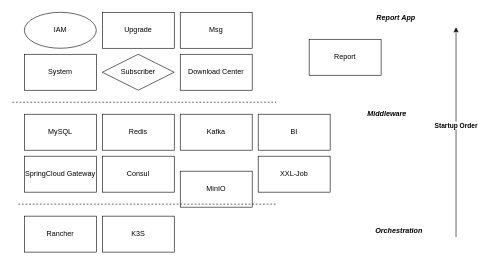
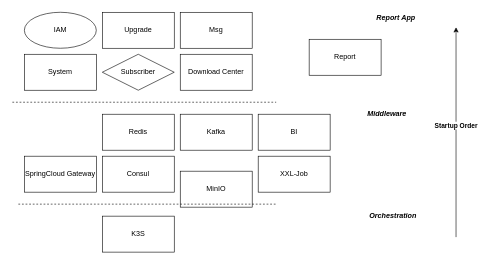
  <mxCell id="0" />
  <mxCell id="1" parent="0" />
- <mxCell id="2" value="MySQL" style="rounded=0;whiteSpace=wrap;html=1;" parent="1" vertex="1"><mxGeometry x="40" y="190" width="120" height="60" as="geometry" /></mxCell>
  <mxCell id="3" value="Redis" style="rounded=0;whiteSpace=wrap;html=1;" parent="1" vertex="1"><mxGeometry x="170" y="190" width="120" height="60" as="geometry" /></mxCell>
  <mxCell id="4" value="Kafka" style="rounded=0;whiteSpace=wrap;html=1;" parent="1" vertex="1"><mxGeometry x="300" y="190" width="120" height="60" as="geometry" /></mxCell>
  <mxCell id="5" value="MinIO" style="rounded=0;whiteSpace=wrap;html=1;" parent="1" vertex="1"><mxGeometry x="300" y="285" width="120" height="60" as="geometry" /></mxCell>
  <mxCell id="6" value="SpringCloud Gateway" style="rounded=0;whiteSpace=wrap;html=1;" parent="1" vertex="1"><mxGeometry x="40" y="260" width="120" height="60" as="geometry" /></mxCell>
  <mxCell id="7" value="Consul" style="rounded=0;whiteSpace=wrap;html=1;" parent="1" vertex="1"><mxGeometry x="170" y="260" width="120" height="60" as="geometry" /></mxCell>
  <mxCell id="8" value="" style="endArrow=none;dashed=1;html=1;" parent="1" edge="1"><mxGeometry width="50" height="50" relative="1" as="geometry"><mxPoint x="20" y="170" as="sourcePoint" /><mxPoint x="460" y="170" as="targetPoint" /></mxGeometry></mxCell>
  <mxCell id="9" value="&lt;b&gt;&lt;i&gt;Middleware&lt;/i&gt;&lt;/b&gt;" style="text;html=1;strokeColor=none;fillColor=none;align=center;verticalAlign=middle;whiteSpace=wrap;rounded=0;" parent="1" vertex="1"><mxGeometry x="610" y="180" width="70" height="20" as="geometry" /></mxCell>
  <mxCell id="10" value="System" style="rounded=0;whiteSpace=wrap;html=1;" parent="1" vertex="1"><mxGeometry x="40" y="90" width="120" height="60" as="geometry" /></mxCell>
  <mxCell id="11" value="Subscriber" style="rhombus;whiteSpace=wrap;html=1;" parent="1" vertex="1"><mxGeometry x="170" y="90" width="120" height="60" as="geometry" /></mxCell>
  <mxCell id="12" value="Upgrade" style="rounded=0;whiteSpace=wrap;html=1;" parent="1" vertex="1"><mxGeometry x="170" y="20" width="120" height="60" as="geometry" /></mxCell>
  <mxCell id="13" value="Download Center" style="rounded=0;whiteSpace=wrap;html=1;" parent="1" vertex="1"><mxGeometry x="300" y="90" width="120" height="60" as="geometry" /></mxCell>
  <mxCell id="14" value="Msg" style="rounded=0;whiteSpace=wrap;html=1;" parent="1" vertex="1"><mxGeometry x="300" y="20" width="120" height="60" as="geometry" /></mxCell>
  <mxCell id="15" value="IAM" style="ellipse;whiteSpace=wrap;html=1;" parent="1" vertex="1"><mxGeometry x="40" y="20" width="120" height="60" as="geometry" /></mxCell>
  <mxCell id="16" value="" style="endArrow=none;dashed=1;html=1;" parent="1" edge="1"><mxGeometry width="50" height="50" relative="1" as="geometry"><mxPoint x="30" y="340" as="sourcePoint" /><mxPoint x="460" y="340" as="targetPoint" /></mxGeometry></mxCell>
  <mxCell id="17" value="&lt;b&gt;&lt;i&gt;Report App&lt;/i&gt;&lt;/b&gt;" style="text;html=1;strokeColor=none;fillColor=none;align=center;verticalAlign=middle;whiteSpace=wrap;rounded=0;" parent="1" vertex="1"><mxGeometry x="610" y="20" width="100" height="20" as="geometry" /></mxCell>
- <mxCell id="18" value="Rancher" style="rounded=0;whiteSpace=wrap;html=1;" parent="1" vertex="1"><mxGeometry x="40" y="360" width="120" height="60" as="geometry" /></mxCell>
  <mxCell id="19" value="K3S" style="rounded=0;whiteSpace=wrap;html=1;" parent="1" vertex="1"><mxGeometry x="170" y="360" width="120" height="60" as="geometry" /></mxCell>
- <mxCell id="20" value="&lt;b&gt;&lt;i&gt;Orchestration&lt;/i&gt;&lt;/b&gt;" style="text;html=1;strokeColor=none;fillColor=none;align=center;verticalAlign=middle;whiteSpace=wrap;rounded=0;" parent="1" vertex="1"><mxGeometry x="630" y="375" width="70" height="20" as="geometry" /></mxCell>
+ <mxCell id="20" value="&lt;b&gt;&lt;i&gt;Orchestration&lt;/i&gt;&lt;/b&gt;" style="text;html=1;strokeColor=none;fillColor=none;align=center;verticalAlign=middle;whiteSpace=wrap;rounded=0;" parent="1" vertex="1"><mxGeometry x="620" y="350" width="70" height="20" as="geometry" /></mxCell>
  <mxCell id="21" value="" style="endArrow=classic;html=1;" parent="1" edge="1"><mxGeometry width="50" height="50" relative="1" as="geometry"><mxPoint x="760" y="395" as="sourcePoint" /><mxPoint x="760" y="45" as="targetPoint" /></mxGeometry></mxCell>
  <mxCell id="22" value="&lt;b&gt;Startup Order&lt;/b&gt;" style="edgeLabel;html=1;align=center;verticalAlign=middle;resizable=0;points=[];" parent="21" vertex="1" connectable="0"><mxGeometry x="0.063" y="1" relative="1" as="geometry"><mxPoint as="offset" /></mxGeometry></mxCell>
  <mxCell id="23" value="XXL-Job" style="rounded=0;whiteSpace=wrap;html=1;" vertex="1" parent="1"><mxGeometry x="430" y="260" width="120" height="60" as="geometry" /></mxCell>
  <mxCell id="24" value="BI" style="rounded=0;whiteSpace=wrap;html=1;" vertex="1" parent="1"><mxGeometry x="430" y="190" width="120" height="60" as="geometry" /></mxCell>
  <mxCell id="25" value="Report" style="rounded=0;whiteSpace=wrap;html=1;" vertex="1" parent="1"><mxGeometry x="515" y="65" width="120" height="60" as="geometry" /></mxCell>
